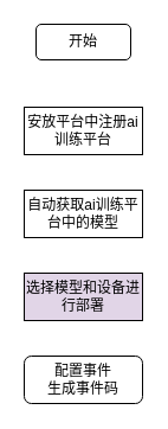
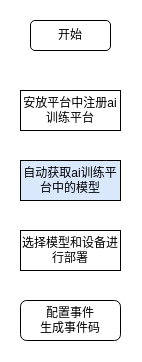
  <mxCell id="0" />
  <mxCell id="1" parent="0" />
  <mxCell id="2" value="开始" style="rounded=1;whiteSpace=wrap;html=1;" vertex="1" parent="1"><mxGeometry x="30" y="20" width="80" height="30" as="geometry" /></mxCell>
  <mxCell id="3" value="安放平台中注册ai训练平台" style="rounded=0;whiteSpace=wrap;html=1;" vertex="1" parent="1"><mxGeometry x="20" y="90" width="100" height="40" as="geometry" /></mxCell>
- <mxCell id="4" value="自动获取ai训练平台中的模型" style="rounded=0;whiteSpace=wrap;html=1;" vertex="1" parent="1"><mxGeometry x="20" y="160" width="100" height="40" as="geometry" /></mxCell>
- <mxCell id="5" value="选择模型和设备进行部署" style="rounded=0;whiteSpace=wrap;html=1;fillColor=#e1d5e7;" vertex="1" parent="1"><mxGeometry x="20" y="230" width="100" height="40" as="geometry" /></mxCell>
+ <mxCell id="4" value="自动获取ai训练平台中的模型" style="rounded=0;whiteSpace=wrap;html=1;fillColor=#dae8fc;" vertex="1" parent="1"><mxGeometry x="20" y="160" width="100" height="40" as="geometry" /></mxCell>
+ <mxCell id="5" value="选择模型和设备进行部署" style="rounded=0;whiteSpace=wrap;html=1;" vertex="1" parent="1"><mxGeometry x="20" y="230" width="100" height="40" as="geometry" /></mxCell>
  <mxCell id="6" value="配置事件&lt;br&gt;生成事件码" style="whiteSpace=wrap;html=1;rounded=1;" vertex="1" parent="1"><mxGeometry x="20" y="300" width="100" height="40" as="geometry" /></mxCell>
